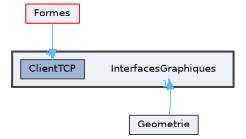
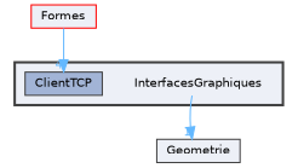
  digraph {
    compound=true
    node [fontname=Helvetica fontsize=10 shape=box color=grey25 fillcolor="#edf0f7" style=filled]
    edge [color=steelblue1 fontcolor=steelblue1 fontname=Helvetica fontsize=10 labeldistance=1.5 labelfontname=Helvetica labelfontsize=10]
    n1 [height=0.2 label=InterfacesGraphiques shape=plaintext width=0.4 color="" fillcolor="" style=""]
    n2 [fillcolor="#a2b4d6" height=0.2 label=ClientTCP width=0.4]
    n3 [height=0.2 label=Geometrie width=0.4]
    n4 [color=red height=0.2 label=Formes width=0.4]
    subgraph cluster_1 {
      bgcolor="#edf0f7"
      fontname=Helvetica
      fontsize=10
      pencolor=grey25
      style="filled,bold"
      n1
      n2
    }
-   n3 -> n1 [headlabel=1]
+   n1 -> n3 [headlabel=1]
    n4 -> n2 [headlabel=4]
  }
